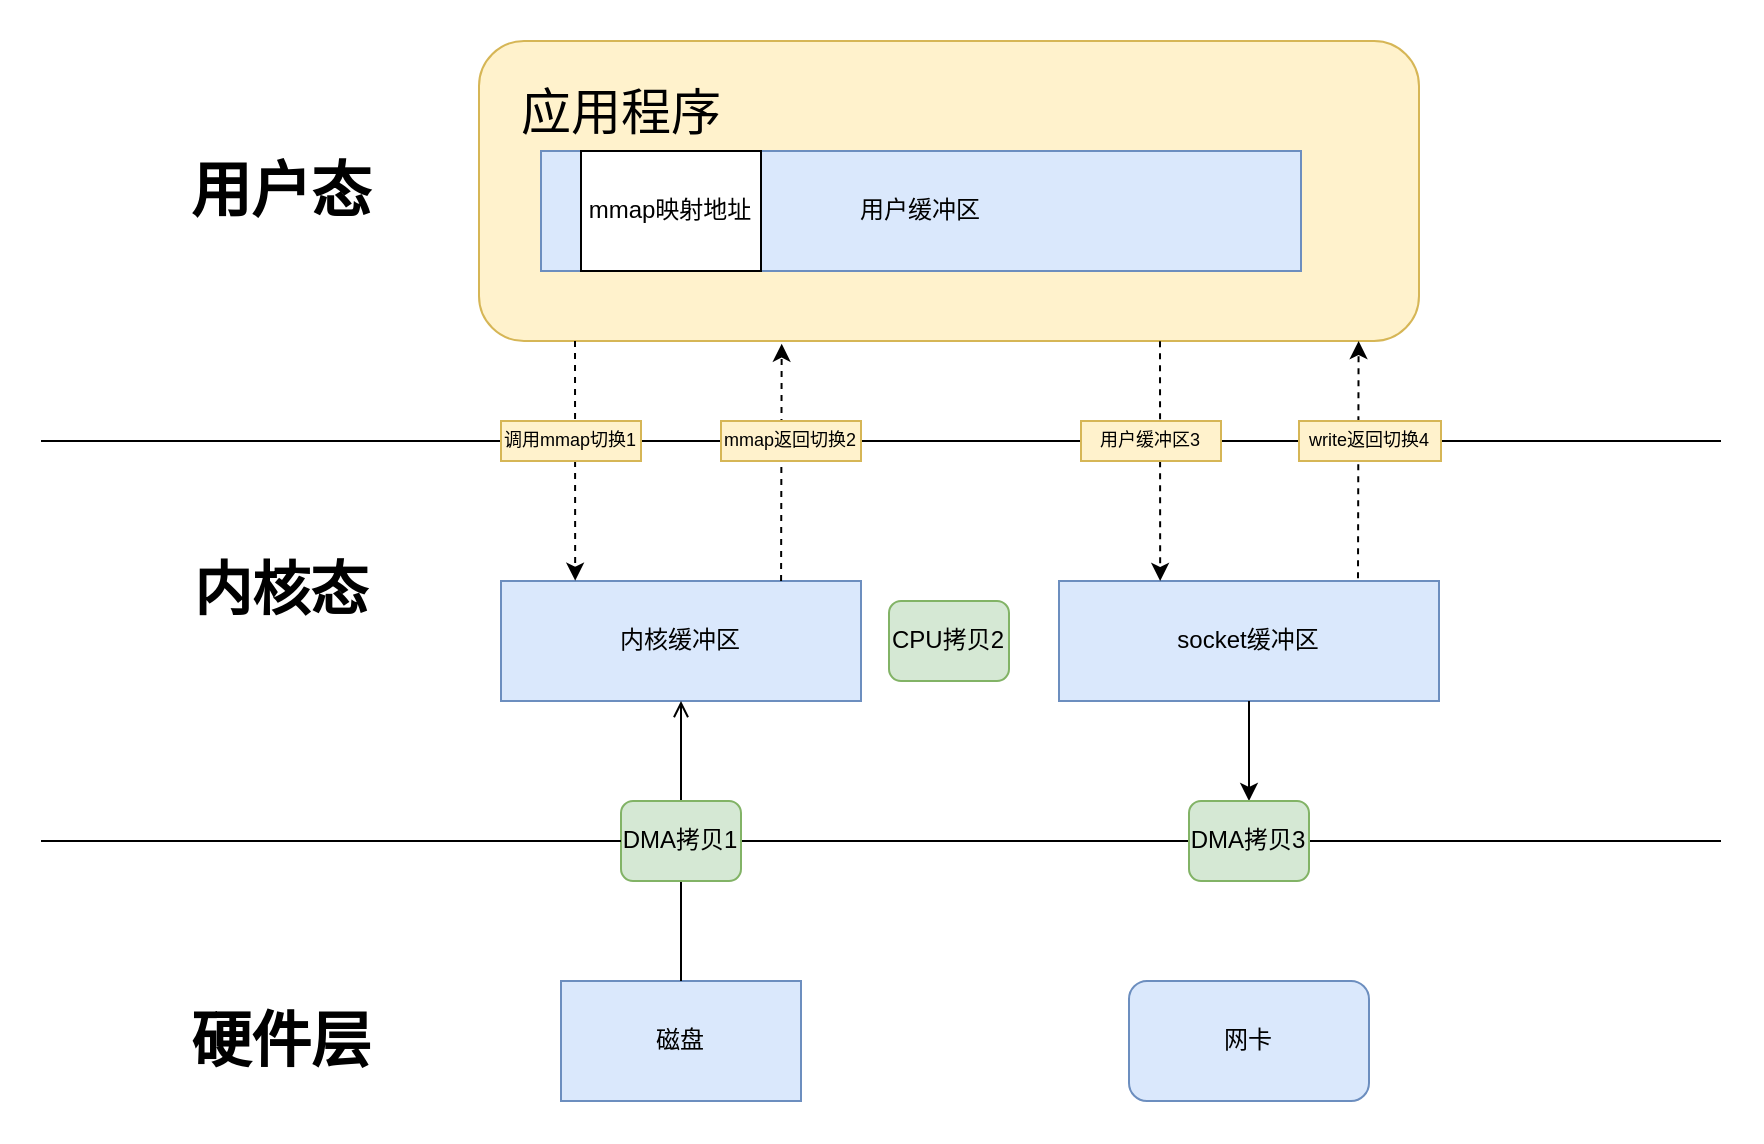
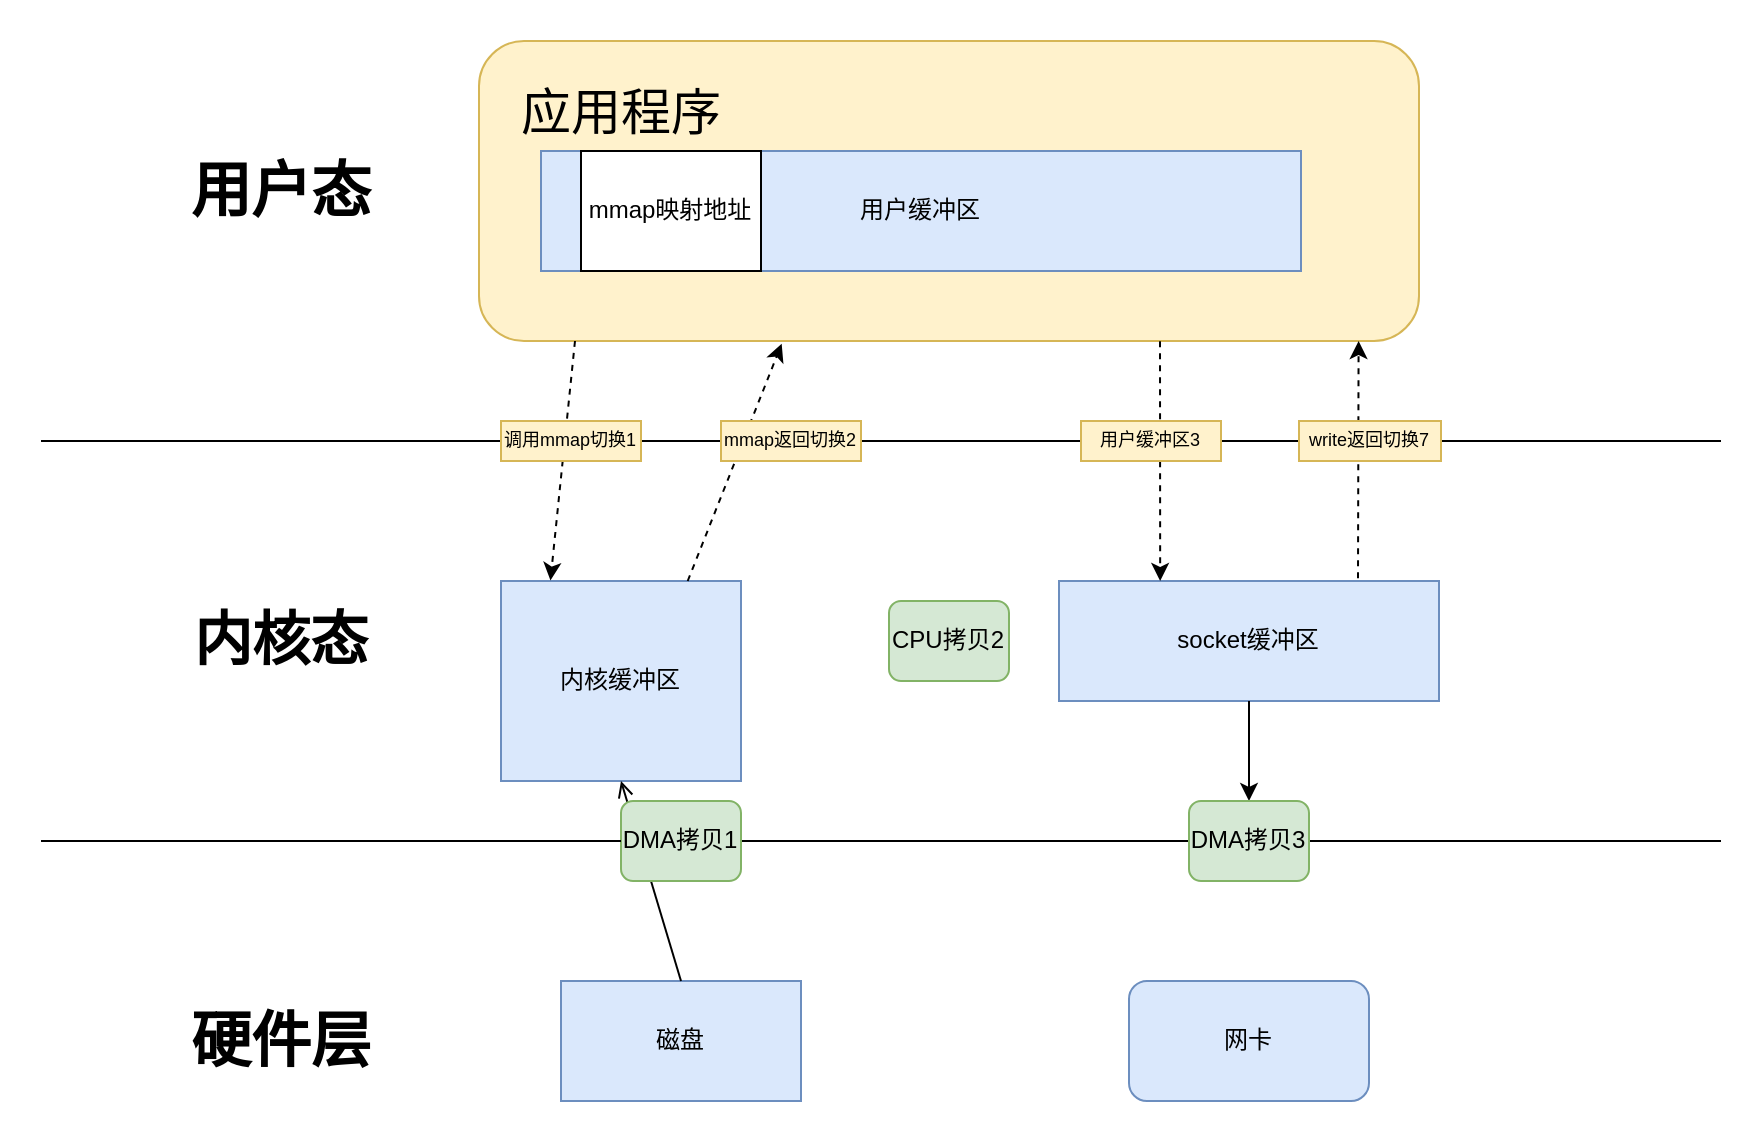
  <mxCell id="0" />
  <mxCell id="1" parent="0" />
  <mxCell id="2" value="" style="rounded=1;whiteSpace=wrap;html=1;fillColor=#fff2cc;strokeColor=#d6b656;labelPosition=left;verticalLabelPosition=middle;align=right;verticalAlign=middle;" parent="1" vertex="1"><mxGeometry x="239" y="20" width="470" height="150" as="geometry" /></mxCell>
  <mxCell id="3" value="" style="endArrow=none;html=1;rounded=0;startArrow=none;" parent="1" edge="1"><mxGeometry width="50" height="50" relative="1" as="geometry"><mxPoint x="700" y="220" as="sourcePoint" /><mxPoint x="860" y="220" as="targetPoint" /></mxGeometry></mxCell>
  <mxCell id="4" value="socket缓冲区" style="rounded=0;whiteSpace=wrap;html=1;fillColor=#dae8fc;strokeColor=#6c8ebf;" parent="1" vertex="1"><mxGeometry x="529" y="290" width="190" height="60" as="geometry" /></mxCell>
  <mxCell id="5" value="用户缓冲区" style="rounded=0;whiteSpace=wrap;html=1;fillColor=#dae8fc;strokeColor=#6c8ebf;" parent="1" vertex="1"><mxGeometry x="270" y="75" width="380" height="60" as="geometry" /></mxCell>
  <mxCell id="6" value="磁盘" style="rounded=0;whiteSpace=wrap;html=1;fillColor=#dae8fc;strokeColor=#6c8ebf;" parent="1" vertex="1"><mxGeometry x="280" y="490" width="120" height="60" as="geometry" /></mxCell>
  <mxCell id="7" value="网卡" style="whiteSpace=wrap;html=1;fillColor=#dae8fc;strokeColor=#6c8ebf;rounded=1;" parent="1" vertex="1"><mxGeometry x="564" y="490" width="120" height="60" as="geometry" /></mxCell>
- <mxCell id="8" value="内核缓冲区" style="rounded=0;whiteSpace=wrap;html=1;fillColor=#dae8fc;strokeColor=#6c8ebf;" parent="1" vertex="1"><mxGeometry x="250" y="290" width="180" height="60" as="geometry" /></mxCell>
+ <mxCell id="8" value="内核缓冲区" style="rounded=0;whiteSpace=wrap;html=1;fillColor=#dae8fc;strokeColor=#6c8ebf;" parent="1" vertex="1"><mxGeometry x="250" y="290" width="120" height="100" as="geometry" /></mxCell>
  <mxCell id="9" value="" style="endArrow=none;html=1;rounded=0;startArrow=none;" parent="1" source="11" edge="1"><mxGeometry width="50" height="50" relative="1" as="geometry"><mxPoint x="100" y="420" as="sourcePoint" /><mxPoint x="860" y="420" as="targetPoint" /></mxGeometry></mxCell>
  <mxCell id="10" value="" style="endArrow=open;html=1;rounded=0;exitX=0.5;exitY=0;exitDx=0;exitDy=0;entryX=0.5;entryY=1;entryDx=0;entryDy=0;" parent="1" source="6" target="8" edge="1"><mxGeometry width="50" height="50" relative="1" as="geometry"><mxPoint x="450" y="310" as="sourcePoint" /><mxPoint x="500" y="260" as="targetPoint" /></mxGeometry></mxCell>
  <mxCell id="11" value="DMA拷贝1" style="rounded=1;whiteSpace=wrap;html=1;fillColor=#d5e8d4;strokeColor=#82b366;" parent="1" vertex="1"><mxGeometry x="310" y="400" width="60" height="40" as="geometry" /></mxCell>
  <mxCell id="12" value="" style="endArrow=none;html=1;rounded=0;" parent="1" target="11" edge="1"><mxGeometry width="50" height="50" relative="1" as="geometry"><mxPoint x="20" y="420" as="sourcePoint" /><mxPoint x="820" y="420" as="targetPoint" /></mxGeometry></mxCell>
  <mxCell id="13" value="" style="endArrow=classic;html=1;rounded=0;exitX=0.5;exitY=1;exitDx=0;exitDy=0;" parent="1" source="4" target="14" edge="1"><mxGeometry width="50" height="50" relative="1" as="geometry"><mxPoint x="624" y="490" as="sourcePoint" /><mxPoint x="730" y="460" as="targetPoint" /></mxGeometry></mxCell>
  <mxCell id="14" value="DMA拷贝3" style="rounded=1;whiteSpace=wrap;html=1;fillColor=#d5e8d4;strokeColor=#82b366;" parent="1" vertex="1"><mxGeometry x="594" y="400" width="60" height="40" as="geometry" /></mxCell>
  <mxCell id="15" value="应用程序" style="text;html=1;align=center;verticalAlign=middle;resizable=0;points=[];autosize=1;strokeColor=none;fillColor=none;fontSize=25;" parent="1" vertex="1"><mxGeometry x="250" y="35" width="120" height="40" as="geometry" /></mxCell>
- <mxCell id="16" value="内核态" style="text;html=1;align=center;verticalAlign=middle;resizable=0;points=[];autosize=1;strokeColor=none;fillColor=none;fontSize=29;fontStyle=1" parent="1" vertex="1"><mxGeometry x="85" y="270" width="110" height="50" as="geometry" /></mxCell>
+ <mxCell id="16" value="内核态" style="text;html=1;align=center;verticalAlign=middle;resizable=0;points=[];autosize=1;strokeColor=none;fillColor=none;fontSize=29;fontStyle=1" parent="1" vertex="1"><mxGeometry x="85" y="295" width="110" height="50" as="geometry" /></mxCell>
  <mxCell id="17" value="用户态" style="text;html=1;align=center;verticalAlign=middle;resizable=0;points=[];autosize=1;strokeColor=none;fillColor=none;fontSize=30;fontStyle=1" parent="1" vertex="1"><mxGeometry x="85" y="70" width="110" height="50" as="geometry" /></mxCell>
  <mxCell id="18" value="硬件层" style="text;html=1;align=center;verticalAlign=middle;resizable=0;points=[];autosize=1;strokeColor=none;fillColor=none;fontSize=30;fontStyle=1" parent="1" vertex="1"><mxGeometry x="85" y="495" width="110" height="50" as="geometry" /></mxCell>
  <mxCell id="19" value="" style="endArrow=none;html=1;rounded=0;startArrow=none;" parent="1" source="27" edge="1"><mxGeometry width="50" height="50" relative="1" as="geometry"><mxPoint x="100" y="220" as="sourcePoint" /><mxPoint x="550" y="220" as="targetPoint" /></mxGeometry></mxCell>
  <mxCell id="20" value="" style="endArrow=none;html=1;rounded=0;startArrow=none;" parent="1" edge="1"><mxGeometry width="50" height="50" relative="1" as="geometry"><mxPoint x="600" y="220" as="sourcePoint" /><mxPoint x="650" y="220" as="targetPoint" /></mxGeometry></mxCell>
  <mxCell id="21" value="" style="endArrow=none;html=1;rounded=0;" parent="1" target="27" edge="1"><mxGeometry width="50" height="50" relative="1" as="geometry"><mxPoint x="20" y="220" as="sourcePoint" /><mxPoint x="550" y="220" as="targetPoint" /></mxGeometry></mxCell>
  <mxCell id="22" value="" style="endArrow=classic;html=1;rounded=0;fontSize=9;entryX=0.206;entryY=-0.003;entryDx=0;entryDy=0;entryPerimeter=0;dashed=1;" parent="1" target="8" edge="1"><mxGeometry width="50" height="50" relative="1" as="geometry"><mxPoint x="287" y="170" as="sourcePoint" /><mxPoint x="290" y="270" as="targetPoint" /></mxGeometry></mxCell>
  <mxCell id="23" value="" style="endArrow=classic;html=1;rounded=0;fontSize=9;entryX=0.206;entryY=-0.003;entryDx=0;entryDy=0;entryPerimeter=0;dashed=1;" parent="1" edge="1"><mxGeometry width="50" height="50" relative="1" as="geometry"><mxPoint x="579.5" y="170.18" as="sourcePoint" /><mxPoint x="579.58" y="290" as="targetPoint" /></mxGeometry></mxCell>
  <mxCell id="24" value="" style="endArrow=classic;html=1;rounded=0;fontSize=9;exitX=0.778;exitY=0;exitDx=0;exitDy=0;entryX=0.322;entryY=1.009;entryDx=0;entryDy=0;entryPerimeter=0;exitPerimeter=0;dashed=1;" parent="1" source="8" target="2" edge="1"><mxGeometry width="50" height="50" relative="1" as="geometry"><mxPoint x="460" y="140" as="sourcePoint" /><mxPoint x="510" y="90" as="targetPoint" /></mxGeometry></mxCell>
  <mxCell id="25" value="" style="endArrow=classic;html=1;rounded=0;fontSize=9;exitX=0.778;exitY=0;exitDx=0;exitDy=0;entryX=0.322;entryY=1.009;entryDx=0;entryDy=0;entryPerimeter=0;exitPerimeter=0;dashed=1;" parent="1" edge="1"><mxGeometry width="50" height="50" relative="1" as="geometry"><mxPoint x="678.5" y="288.65" as="sourcePoint" /><mxPoint x="678.8" y="170" as="targetPoint" /></mxGeometry></mxCell>
  <mxCell id="26" value="调用mmap切换1" style="rounded=0;whiteSpace=wrap;html=1;fontSize=9;fillColor=#fff2cc;strokeColor=#d6b656;" parent="1" vertex="1"><mxGeometry x="250" y="210" width="70" height="20" as="geometry" /></mxCell>
  <mxCell id="27" value="mmap返回切换2" style="rounded=0;whiteSpace=wrap;html=1;fontSize=9;fillColor=#fff2cc;strokeColor=#d6b656;" parent="1" vertex="1"><mxGeometry x="360" y="210" width="70" height="20" as="geometry" /></mxCell>
  <mxCell id="28" value="用户缓冲区3" style="rounded=0;whiteSpace=wrap;html=1;fontSize=9;fillColor=#fff2cc;strokeColor=#d6b656;" parent="1" vertex="1"><mxGeometry x="540" y="210" width="70" height="20" as="geometry" /></mxCell>
- <mxCell id="29" value="write返回切换4" style="rounded=0;whiteSpace=wrap;html=1;fontSize=9;fillColor=#fff2cc;strokeColor=#d6b656;" parent="1" vertex="1"><mxGeometry x="649" y="210" width="71" height="20" as="geometry" /></mxCell>
+ <mxCell id="29" value="write返回切换7" style="rounded=0;whiteSpace=wrap;html=1;fontSize=9;fillColor=#fff2cc;strokeColor=#d6b656;" parent="1" vertex="1"><mxGeometry x="649" y="210" width="71" height="20" as="geometry" /></mxCell>
  <mxCell id="30" value="mmap映射地址" style="rounded=0;whiteSpace=wrap;html=1;" vertex="1" parent="1"><mxGeometry x="290" y="75" width="90" height="60" as="geometry" /></mxCell>
  <mxCell id="31" value="CPU拷贝2" style="rounded=1;whiteSpace=wrap;html=1;fillColor=#d5e8d4;strokeColor=#82b366;" vertex="1" parent="1"><mxGeometry x="444" y="300" width="60" height="40" as="geometry" /></mxCell>
